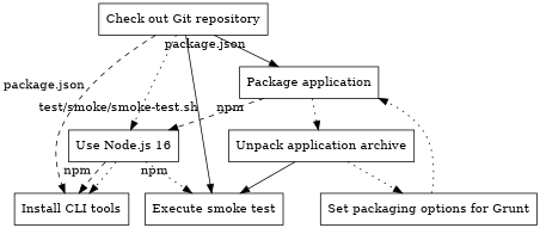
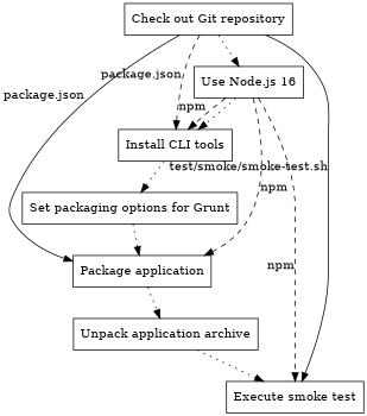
  digraph {
    node [shape=rect]
    edge [style=dotted]
    "Check out Git repository"
    "Use Node.js 16"
    "Install CLI tools"
    "Package application"
    "Execute smoke test"
    "Set packaging options for Grunt"
    "Unpack application archive"
    "Check out Git repository" -> "Use Node.js 16"
    "Check out Git repository" -> "Install CLI tools" [decorate=false style=dashed xlabel="package.json"]
    "Check out Git repository" -> "Package application" [decorate=false xlabel="package.json" style=""]
    "Check out Git repository" -> "Execute smoke test" [decorate=false xlabel="test/smoke/smoke-test.sh" style=""]
    "Use Node.js 16" -> "Install CLI tools" [style=dashed xlabel=npm]
    "Use Node.js 16" -> "Install CLI tools"
-   "Package application" -> "Use Node.js 16" [style=dashed xlabel=npm]
-   "Use Node.js 16" -> "Execute smoke test" [xlabel=npm]
-   "Unpack application archive" -> "Set packaging options for Grunt"
+   "Use Node.js 16" -> "Package application" [style=dashed xlabel=npm]
+   "Use Node.js 16" -> "Execute smoke test" [style=dashed xlabel=npm]
+   "Install CLI tools" -> "Set packaging options for Grunt"
    "Package application" -> "Unpack application archive"
    "Set packaging options for Grunt" -> "Package application"
-   "Unpack application archive" -> "Execute smoke test" [style=solid]
+   "Unpack application archive" -> "Execute smoke test"
  }
